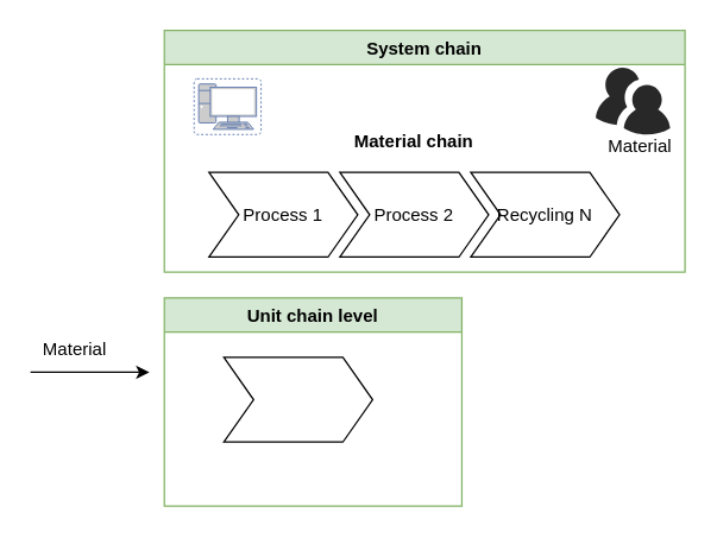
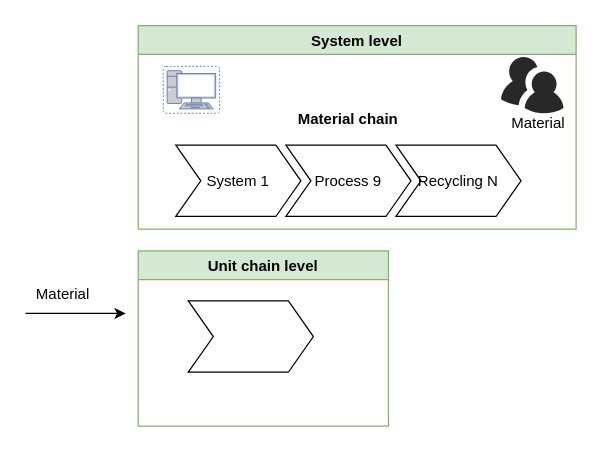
  <mxCell id="0" />
  <mxCell id="1" parent="0" />
  <mxCell id="2" value="Unit chain level" style="swimlane;fillColor=#d5e8d4;strokeColor=#82b366;" parent="1" vertex="1"><mxGeometry x="110" y="200" width="200" height="140" as="geometry" /></mxCell>
  <mxCell id="3" value="" style="shape=step;perimeter=stepPerimeter;fixedSize=1;points=[];" parent="2" vertex="1"><mxGeometry x="40" y="40" width="100" height="57" as="geometry" /></mxCell>
- <mxCell id="4" value="System chain" style="swimlane;fillColor=#d5e8d4;strokeColor=#82b366;" parent="1" vertex="1"><mxGeometry x="110" y="20" width="350" height="162.5" as="geometry" /></mxCell>
+ <mxCell id="4" value="System level" style="swimlane;fillColor=#d5e8d4;strokeColor=#82b366;" parent="1" vertex="1"><mxGeometry x="110" y="20" width="350" height="162.5" as="geometry" /></mxCell>
  <mxCell id="5" value="" style="fontColor=#0066CC;verticalAlign=top;verticalLabelPosition=bottom;labelPosition=center;align=center;html=1;outlineConnect=0;fillColor=#CCCCCC;strokeColor=#6881B3;gradientColor=none;gradientDirection=north;strokeWidth=2;shape=mxgraph.networks.virtual_pc;" parent="4" vertex="1"><mxGeometry x="20" y="32.5" width="45" height="37.5" as="geometry" /></mxCell>
  <mxCell id="6" value="Material chain" style="swimlane;childLayout=stackLayout;horizontal=1;fillColor=none;horizontalStack=1;resizeParent=1;resizeParentMax=0;resizeLast=0;collapsible=0;strokeColor=none;stackBorder=10;stackSpacing=-12;resizable=1;align=center;points=[];fontColor=#000000;" parent="4" vertex="1"><mxGeometry x="20" y="62.5" width="296" height="100" as="geometry" /></mxCell>
- <mxCell id="7" value="Process 1" style="shape=step;perimeter=stepPerimeter;fixedSize=1;points=[];" parent="6" vertex="1"><mxGeometry x="10" y="33" width="100" height="57" as="geometry" /></mxCell>
- <mxCell id="8" value="Process 2" style="shape=step;perimeter=stepPerimeter;fixedSize=1;points=[];" parent="6" vertex="1"><mxGeometry x="98" y="33" width="100" height="57" as="geometry" /></mxCell>
+ <mxCell id="7" value="System 1" style="shape=step;perimeter=stepPerimeter;fixedSize=1;points=[];" parent="6" vertex="1"><mxGeometry x="10" y="33" width="100" height="57" as="geometry" /></mxCell>
+ <mxCell id="8" value="Process 9" style="shape=step;perimeter=stepPerimeter;fixedSize=1;points=[];" parent="6" vertex="1"><mxGeometry x="98" y="33" width="100" height="57" as="geometry" /></mxCell>
  <mxCell id="9" value="Recycling N" style="shape=step;perimeter=stepPerimeter;fixedSize=1;points=[];" parent="6" vertex="1"><mxGeometry x="186" y="33" width="100" height="57" as="geometry" /></mxCell>
  <mxCell id="10" value="" style="verticalLabelPosition=bottom;sketch=0;html=1;fillColor=#282828;strokeColor=none;verticalAlign=top;pointerEvents=1;align=center;shape=mxgraph.cisco_safe.people_places_things_icons.icon9;" parent="4" vertex="1"><mxGeometry x="290" y="25" width="50" height="45" as="geometry" /></mxCell>
  <mxCell id="11" value="Material" style="text;html=1;strokeColor=none;fillColor=none;align=center;verticalAlign=middle;whiteSpace=wrap;rounded=0;" parent="4" vertex="1"><mxGeometry x="290" y="62.5" width="60" height="30" as="geometry" /></mxCell>
  <mxCell id="12" value="" style="endArrow=classic;html=1;rounded=0;" parent="1" edge="1"><mxGeometry width="50" height="50" relative="1" as="geometry"><mxPoint x="20" y="250" as="sourcePoint" /><mxPoint x="100" y="250" as="targetPoint" /></mxGeometry></mxCell>
  <mxCell id="13" value="Material" style="text;html=1;strokeColor=none;fillColor=none;align=center;verticalAlign=middle;whiteSpace=wrap;rounded=0;" parent="1" vertex="1"><mxGeometry x="20" y="220" width="60" height="30" as="geometry" /></mxCell>
